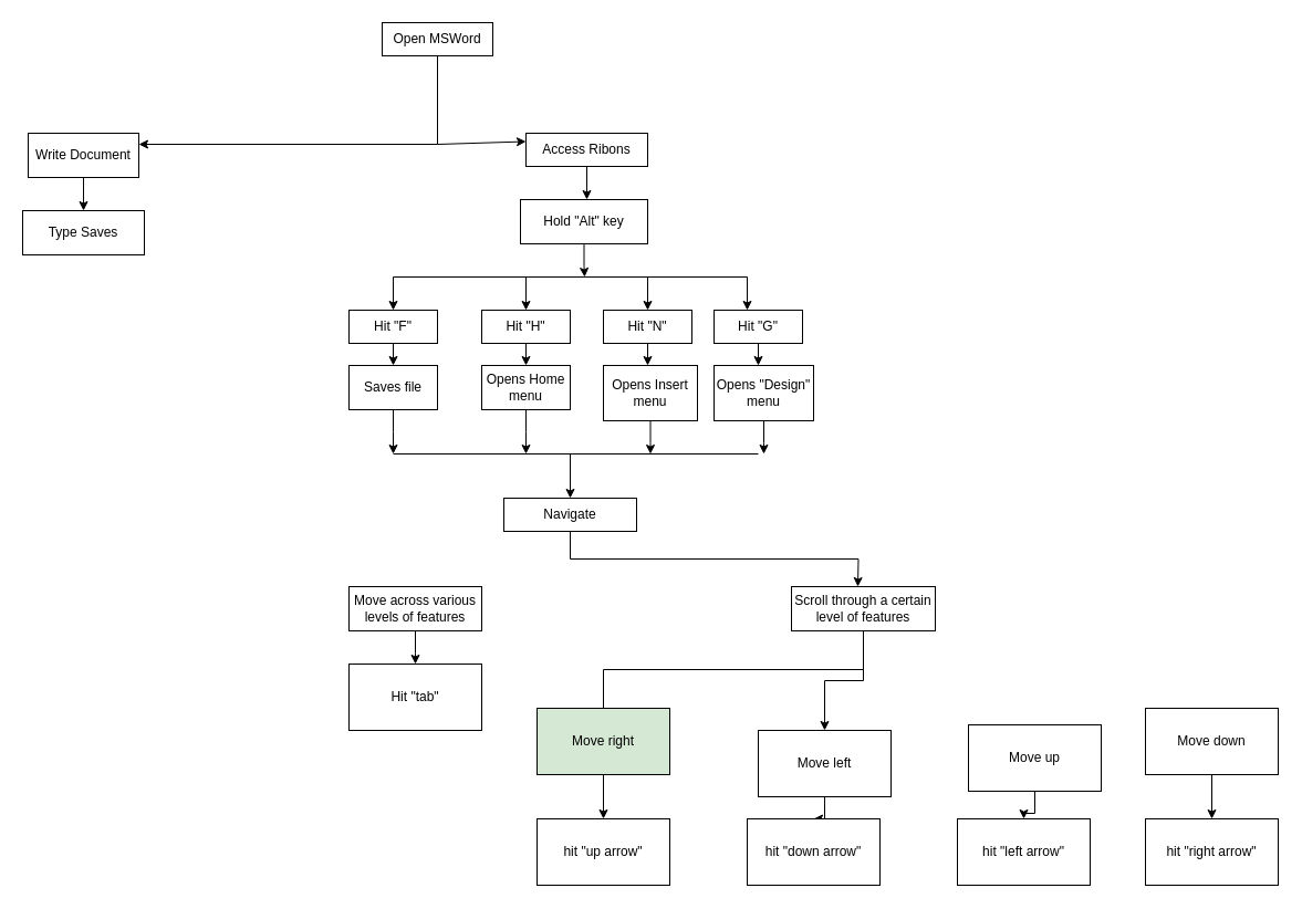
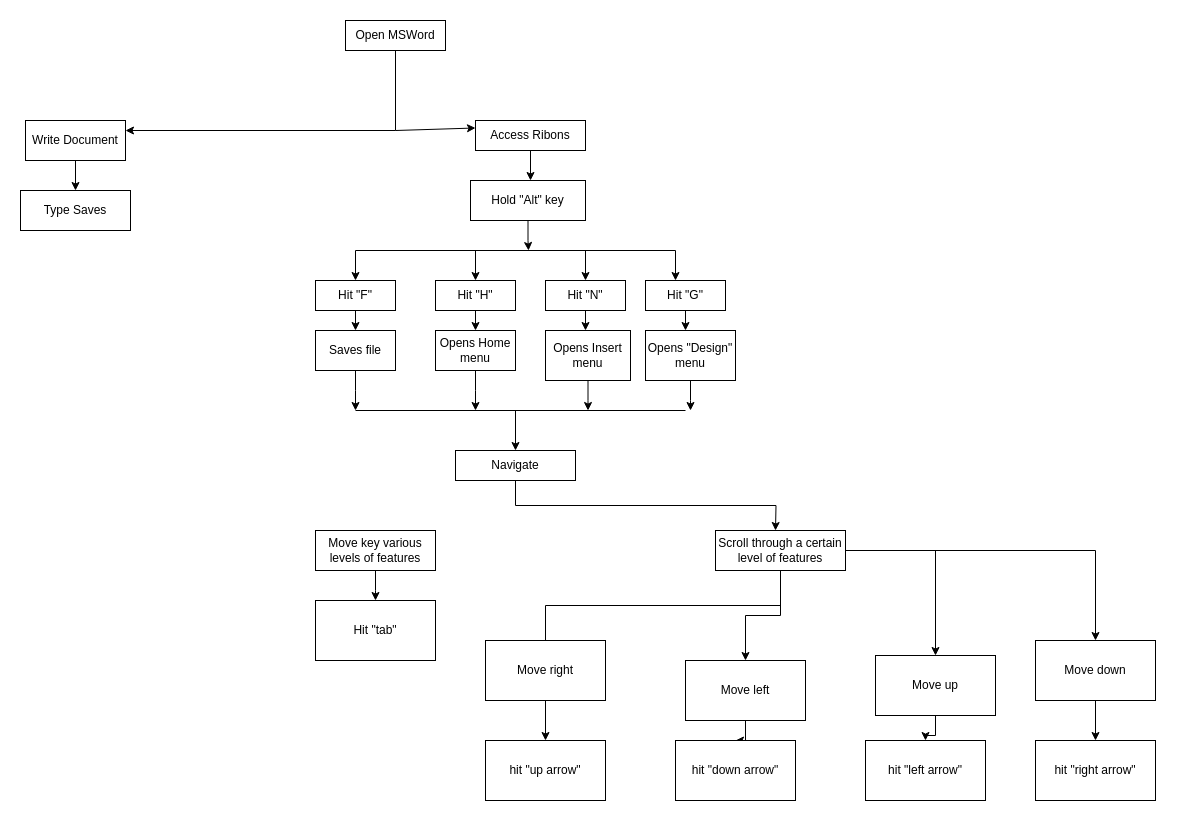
  <mxCell id="0" />
  <mxCell id="1" parent="0" />
  <mxCell id="2" value="Open MSWord" style="rounded=0;whiteSpace=wrap;html=1;" vertex="1" parent="1"><mxGeometry x="345" y="20" width="100" height="30" as="geometry" /></mxCell>
  <mxCell id="3" style="edgeStyle=orthogonalEdgeStyle;rounded=0;orthogonalLoop=1;jettySize=auto;html=1;exitX=0.5;exitY=1;exitDx=0;exitDy=0;" edge="1" parent="1" source="4"><mxGeometry relative="1" as="geometry"><mxPoint x="75" y="190" as="targetPoint" /></mxGeometry></mxCell>
  <mxCell id="4" value="Write Document" style="rounded=0;whiteSpace=wrap;html=1;" vertex="1" parent="1"><mxGeometry x="25" y="120" width="100" height="40" as="geometry" /></mxCell>
  <mxCell id="5" style="edgeStyle=orthogonalEdgeStyle;rounded=0;orthogonalLoop=1;jettySize=auto;html=1;exitX=0.5;exitY=1;exitDx=0;exitDy=0;" edge="1" parent="1" source="6"><mxGeometry relative="1" as="geometry"><mxPoint x="530" y="180" as="targetPoint" /></mxGeometry></mxCell>
  <mxCell id="6" value="Access Ribons" style="rounded=0;whiteSpace=wrap;html=1;" vertex="1" parent="1"><mxGeometry x="475" y="120" width="110" height="30" as="geometry" /></mxCell>
  <mxCell id="7" value="" style="endArrow=none;html=1;rounded=0;entryX=0.5;entryY=1;entryDx=0;entryDy=0;" edge="1" parent="1" target="2"><mxGeometry width="50" height="50" relative="1" as="geometry"><mxPoint x="395" y="130" as="sourcePoint" /><mxPoint x="545" y="240" as="targetPoint" /></mxGeometry></mxCell>
  <mxCell id="8" value="" style="endArrow=classic;html=1;rounded=0;entryX=1;entryY=0.25;entryDx=0;entryDy=0;" edge="1" parent="1" target="4"><mxGeometry width="50" height="50" relative="1" as="geometry"><mxPoint x="395" y="130" as="sourcePoint" /><mxPoint x="545" y="230" as="targetPoint" /></mxGeometry></mxCell>
  <mxCell id="9" value="" style="endArrow=classic;html=1;rounded=0;entryX=0;entryY=0.25;entryDx=0;entryDy=0;" edge="1" parent="1" target="6"><mxGeometry width="50" height="50" relative="1" as="geometry"><mxPoint x="395" y="130" as="sourcePoint" /><mxPoint x="445" y="80" as="targetPoint" /></mxGeometry></mxCell>
  <mxCell id="10" value="Type Saves" style="whiteSpace=wrap;html=1;" vertex="1" parent="1"><mxGeometry x="20" y="190" width="110" height="40" as="geometry" /></mxCell>
  <mxCell id="11" style="edgeStyle=orthogonalEdgeStyle;rounded=0;orthogonalLoop=1;jettySize=auto;html=1;exitX=0.5;exitY=1;exitDx=0;exitDy=0;" edge="1" parent="1" source="12"><mxGeometry relative="1" as="geometry"><mxPoint x="528" y="250" as="targetPoint" /><Array as="points"><mxPoint x="528" y="240" /><mxPoint x="528" y="240" /></Array></mxGeometry></mxCell>
  <mxCell id="12" value="Hold &quot;Alt&quot; key" style="whiteSpace=wrap;html=1;" vertex="1" parent="1"><mxGeometry x="470" y="180" width="115" height="40" as="geometry" /></mxCell>
  <mxCell id="13" value="" style="endArrow=none;html=1;rounded=0;" edge="1" parent="1"><mxGeometry width="50" height="50" relative="1" as="geometry"><mxPoint x="355" y="250" as="sourcePoint" /><mxPoint x="675" y="250" as="targetPoint" /></mxGeometry></mxCell>
  <mxCell id="14" value="" style="endArrow=classic;html=1;rounded=0;" edge="1" parent="1"><mxGeometry width="50" height="50" relative="1" as="geometry"><mxPoint x="355" y="250" as="sourcePoint" /><mxPoint x="355" y="280" as="targetPoint" /></mxGeometry></mxCell>
  <mxCell id="15" style="edgeStyle=orthogonalEdgeStyle;rounded=0;orthogonalLoop=1;jettySize=auto;html=1;exitX=0.5;exitY=1;exitDx=0;exitDy=0;entryX=0.5;entryY=0;entryDx=0;entryDy=0;" edge="1" parent="1" source="16" target="31"><mxGeometry relative="1" as="geometry" /></mxCell>
  <mxCell id="16" value="Hit &quot;F&quot;" style="whiteSpace=wrap;html=1;" vertex="1" parent="1"><mxGeometry x="315" y="280" width="80" height="30" as="geometry" /></mxCell>
  <mxCell id="17" value="" style="endArrow=classic;html=1;rounded=0;" edge="1" parent="1"><mxGeometry width="50" height="50" relative="1" as="geometry"><mxPoint x="475" y="250" as="sourcePoint" /><mxPoint x="475" y="280" as="targetPoint" /></mxGeometry></mxCell>
  <mxCell id="18" style="edgeStyle=orthogonalEdgeStyle;rounded=0;orthogonalLoop=1;jettySize=auto;html=1;exitX=0.5;exitY=1;exitDx=0;exitDy=0;" edge="1" parent="1" source="19"><mxGeometry relative="1" as="geometry"><mxPoint x="475" y="330" as="targetPoint" /></mxGeometry></mxCell>
  <mxCell id="19" value="Hit &quot;H&quot;" style="whiteSpace=wrap;html=1;" vertex="1" parent="1"><mxGeometry x="435" y="280" width="80" height="30" as="geometry" /></mxCell>
  <mxCell id="20" value="" style="endArrow=classic;html=1;rounded=0;" edge="1" parent="1"><mxGeometry width="50" height="50" relative="1" as="geometry"><mxPoint x="585" y="250" as="sourcePoint" /><mxPoint x="585" y="280" as="targetPoint" /></mxGeometry></mxCell>
  <mxCell id="21" style="edgeStyle=orthogonalEdgeStyle;rounded=0;orthogonalLoop=1;jettySize=auto;html=1;exitX=0.5;exitY=1;exitDx=0;exitDy=0;" edge="1" parent="1" source="22"><mxGeometry relative="1" as="geometry"><mxPoint x="585" y="330" as="targetPoint" /></mxGeometry></mxCell>
  <mxCell id="22" value="Hit &quot;N&quot;" style="whiteSpace=wrap;html=1;" vertex="1" parent="1"><mxGeometry x="545" y="280" width="80" height="30" as="geometry" /></mxCell>
  <mxCell id="23" value="" style="endArrow=classic;html=1;rounded=0;" edge="1" parent="1"><mxGeometry width="50" height="50" relative="1" as="geometry"><mxPoint x="675" y="250" as="sourcePoint" /><mxPoint x="675" y="280" as="targetPoint" /></mxGeometry></mxCell>
  <mxCell id="24" style="edgeStyle=orthogonalEdgeStyle;rounded=0;orthogonalLoop=1;jettySize=auto;html=1;exitX=0.5;exitY=1;exitDx=0;exitDy=0;" edge="1" parent="1" source="25"><mxGeometry relative="1" as="geometry"><mxPoint x="685" y="330" as="targetPoint" /></mxGeometry></mxCell>
  <mxCell id="25" value="Hit &quot;G&quot;" style="whiteSpace=wrap;html=1;" vertex="1" parent="1"><mxGeometry x="645" y="280" width="80" height="30" as="geometry" /></mxCell>
  <mxCell id="26" style="edgeStyle=orthogonalEdgeStyle;rounded=0;orthogonalLoop=1;jettySize=auto;html=1;" edge="1" parent="1" source="27"><mxGeometry relative="1" as="geometry"><mxPoint x="475" y="410" as="targetPoint" /></mxGeometry></mxCell>
  <mxCell id="27" value="Opens Home menu" style="whiteSpace=wrap;html=1;" vertex="1" parent="1"><mxGeometry x="435" y="330" width="80" height="40" as="geometry" /></mxCell>
  <mxCell id="28" style="edgeStyle=orthogonalEdgeStyle;rounded=0;orthogonalLoop=1;jettySize=auto;html=1;" edge="1" parent="1" source="29"><mxGeometry relative="1" as="geometry"><mxPoint x="587.5" y="410" as="targetPoint" /></mxGeometry></mxCell>
  <mxCell id="29" value="Opens Insert menu" style="whiteSpace=wrap;html=1;" vertex="1" parent="1"><mxGeometry x="545" y="330" width="85" height="50" as="geometry" /></mxCell>
  <mxCell id="30" style="edgeStyle=orthogonalEdgeStyle;rounded=0;orthogonalLoop=1;jettySize=auto;html=1;" edge="1" parent="1" source="31"><mxGeometry relative="1" as="geometry"><mxPoint x="355" y="410" as="targetPoint" /></mxGeometry></mxCell>
  <mxCell id="31" value="Saves file" style="whiteSpace=wrap;html=1;" vertex="1" parent="1"><mxGeometry x="315" y="330" width="80" height="40" as="geometry" /></mxCell>
  <mxCell id="32" style="edgeStyle=orthogonalEdgeStyle;rounded=0;orthogonalLoop=1;jettySize=auto;html=1;" edge="1" parent="1" source="33"><mxGeometry relative="1" as="geometry"><mxPoint x="690" y="410" as="targetPoint" /></mxGeometry></mxCell>
  <mxCell id="33" value="Opens &quot;Design&quot; menu" style="whiteSpace=wrap;html=1;" vertex="1" parent="1"><mxGeometry x="645" y="330" width="90" height="50" as="geometry" /></mxCell>
  <mxCell id="34" value="" style="endArrow=none;html=1;rounded=0;" edge="1" parent="1"><mxGeometry width="50" height="50" relative="1" as="geometry"><mxPoint x="355" y="410" as="sourcePoint" /><mxPoint x="685" y="410" as="targetPoint" /><Array as="points" /></mxGeometry></mxCell>
  <mxCell id="35" value="" style="endArrow=classic;html=1;rounded=0;" edge="1" parent="1"><mxGeometry width="50" height="50" relative="1" as="geometry"><mxPoint x="515" y="410" as="sourcePoint" /><mxPoint x="515" y="450" as="targetPoint" /></mxGeometry></mxCell>
  <mxCell id="36" style="edgeStyle=orthogonalEdgeStyle;rounded=0;orthogonalLoop=1;jettySize=auto;html=1;exitX=0.5;exitY=1;exitDx=0;exitDy=0;" edge="1" parent="1" source="37"><mxGeometry relative="1" as="geometry"><mxPoint x="775" y="530" as="targetPoint" /></mxGeometry></mxCell>
  <mxCell id="37" value="Navigate" style="whiteSpace=wrap;html=1;" vertex="1" parent="1"><mxGeometry x="455" y="450" width="120" height="30" as="geometry" /></mxCell>
  <mxCell id="38" style="edgeStyle=orthogonalEdgeStyle;rounded=0;orthogonalLoop=1;jettySize=auto;html=1;" edge="1" parent="1" source="39"><mxGeometry relative="1" as="geometry"><mxPoint x="375" y="600" as="targetPoint" /></mxGeometry></mxCell>
- <mxCell id="39" value="Move across various levels of features" style="whiteSpace=wrap;html=1;" vertex="1" parent="1"><mxGeometry x="315" y="530" width="120" height="40" as="geometry" /></mxCell>
+ <mxCell id="39" value="Move key various levels of features" style="whiteSpace=wrap;html=1;" vertex="1" parent="1"><mxGeometry x="315" y="530" width="120" height="40" as="geometry" /></mxCell>
  <mxCell id="40" style="edgeStyle=orthogonalEdgeStyle;rounded=0;orthogonalLoop=1;jettySize=auto;html=1;exitX=0.5;exitY=1;exitDx=0;exitDy=0;entryX=0.5;entryY=0;entryDx=0;entryDy=0;endArrow=none;" edge="1" parent="1" source="44" target="47"><mxGeometry relative="1" as="geometry" /></mxCell>
  <mxCell id="41" style="edgeStyle=orthogonalEdgeStyle;rounded=0;orthogonalLoop=1;jettySize=auto;html=1;entryX=0.5;entryY=0;entryDx=0;entryDy=0;" edge="1" parent="1" source="44" target="49"><mxGeometry relative="1" as="geometry" /></mxCell>
+ <mxCell id="42" style="edgeStyle=orthogonalEdgeStyle;rounded=0;orthogonalLoop=1;jettySize=auto;html=1;entryX=0.5;entryY=0;entryDx=0;entryDy=0;" edge="1" parent="1" source="44" target="51"><mxGeometry relative="1" as="geometry" /></mxCell>
+ <mxCell id="43" style="edgeStyle=orthogonalEdgeStyle;rounded=0;orthogonalLoop=1;jettySize=auto;html=1;" edge="1" parent="1" source="44" target="53"><mxGeometry relative="1" as="geometry" /></mxCell>
  <mxCell id="44" value="Scroll through a certain level of features" style="whiteSpace=wrap;html=1;" vertex="1" parent="1"><mxGeometry x="715" y="530" width="130" height="40" as="geometry" /></mxCell>
  <mxCell id="45" value="Hit &quot;tab&quot;" style="whiteSpace=wrap;html=1;" vertex="1" parent="1"><mxGeometry x="315" y="600" width="120" height="60" as="geometry" /></mxCell>
  <mxCell id="46" style="edgeStyle=orthogonalEdgeStyle;rounded=0;orthogonalLoop=1;jettySize=auto;html=1;entryX=0.5;entryY=0;entryDx=0;entryDy=0;" edge="1" parent="1" source="47" target="54"><mxGeometry relative="1" as="geometry" /></mxCell>
- <mxCell id="47" value="Move right" style="whiteSpace=wrap;html=1;fillColor=#d5e8d4;" vertex="1" parent="1"><mxGeometry x="485" y="640" width="120" height="60" as="geometry" /></mxCell>
+ <mxCell id="47" value="Move right" style="whiteSpace=wrap;html=1;" vertex="1" parent="1"><mxGeometry x="485" y="640" width="120" height="60" as="geometry" /></mxCell>
  <mxCell id="48" style="edgeStyle=orthogonalEdgeStyle;rounded=0;orthogonalLoop=1;jettySize=auto;html=1;entryX=0.5;entryY=0;entryDx=0;entryDy=0;" edge="1" parent="1" source="49" target="55"><mxGeometry relative="1" as="geometry" /></mxCell>
  <mxCell id="49" value="Move left" style="whiteSpace=wrap;html=1;" vertex="1" parent="1"><mxGeometry x="685" y="660" width="120" height="60" as="geometry" /></mxCell>
  <mxCell id="50" style="edgeStyle=orthogonalEdgeStyle;rounded=0;orthogonalLoop=1;jettySize=auto;html=1;entryX=0.5;entryY=0;entryDx=0;entryDy=0;" edge="1" parent="1" source="51" target="56"><mxGeometry relative="1" as="geometry" /></mxCell>
  <mxCell id="51" value="Move up" style="whiteSpace=wrap;html=1;" vertex="1" parent="1"><mxGeometry x="875" y="655" width="120" height="60" as="geometry" /></mxCell>
  <mxCell id="52" style="edgeStyle=orthogonalEdgeStyle;rounded=0;orthogonalLoop=1;jettySize=auto;html=1;entryX=0.5;entryY=0;entryDx=0;entryDy=0;" edge="1" parent="1" source="53" target="57"><mxGeometry relative="1" as="geometry" /></mxCell>
  <mxCell id="53" value="Move down" style="whiteSpace=wrap;html=1;" vertex="1" parent="1"><mxGeometry x="1035" y="640" width="120" height="60" as="geometry" /></mxCell>
  <mxCell id="54" value="hit &quot;up arrow&quot;" style="whiteSpace=wrap;html=1;" vertex="1" parent="1"><mxGeometry x="485" y="740" width="120" height="60" as="geometry" /></mxCell>
  <mxCell id="55" value="hit &quot;down arrow&quot;" style="whiteSpace=wrap;html=1;" vertex="1" parent="1"><mxGeometry x="675" y="740" width="120" height="60" as="geometry" /></mxCell>
  <mxCell id="56" value="hit &quot;left arrow&quot;" style="whiteSpace=wrap;html=1;" vertex="1" parent="1"><mxGeometry x="865" y="740" width="120" height="60" as="geometry" /></mxCell>
  <mxCell id="57" value="hit &quot;right arrow&quot;" style="whiteSpace=wrap;html=1;" vertex="1" parent="1"><mxGeometry x="1035" y="740" width="120" height="60" as="geometry" /></mxCell>
